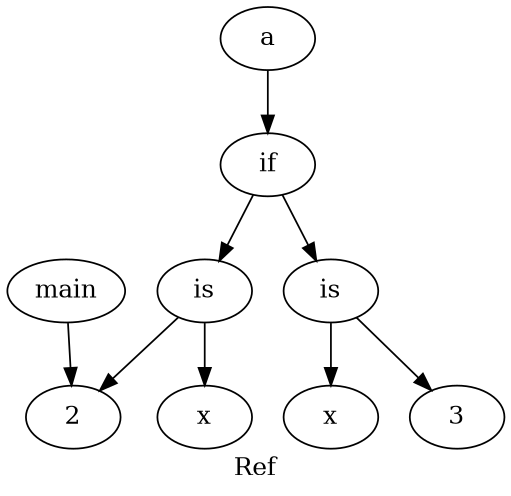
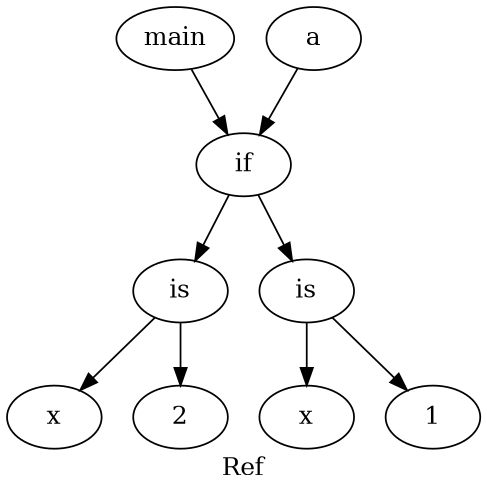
  digraph {
    label=Ref
    n1 [label=main]
    n2 [label=if]
    n3 [label=is]
    n4 [label=is]
    n5 [label=a]
    n6 [label=x]
    n7 [label=2]
    n8 [label=x]
-   n9 [label=3]
-   n1 -> n7
+   n9 [label=1]
+   n1 -> n2
    n2 -> n3
    n2 -> n4
    n3 -> n6
    n3 -> n7
    n4 -> n8
    n4 -> n9
    n5 -> n2
  }
